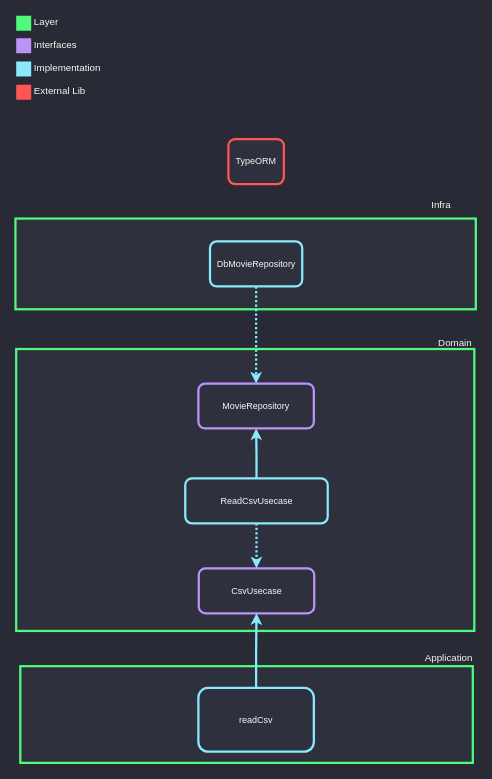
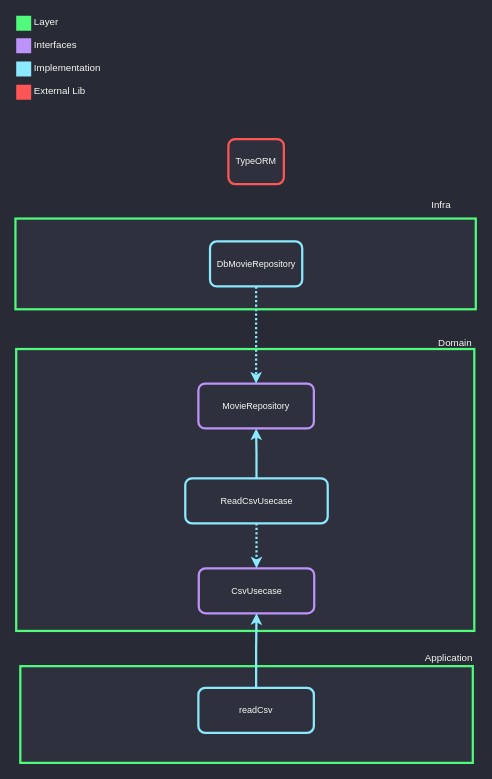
  <mxCell id="0" />
  <mxCell id="1" parent="0" />
  <mxCell id="2" style="edgeStyle=orthogonalEdgeStyle;rounded=0;orthogonalLoop=1;jettySize=auto;html=1;exitX=0;exitY=0.5;exitDx=0;exitDy=0;entryX=1;entryY=0.5;entryDx=0;entryDy=0;fontSize=13;fontColor=#F8F8F2;strokeWidth=2;strokeColor=#BD93F9;" parent="1" source="3" target="4" edge="1"><mxGeometry relative="1" as="geometry" /></mxCell>
  <mxCell id="3" value="FacebookAuthentication" style="rounded=1;whiteSpace=wrap;html=1;strokeColor=#BD93F9;fillColor=#2E303D;strokeWidth=3;fontColor=#F8F8F2;" parent="1" vertex="1"><mxGeometry x="356.5" y="584.5" width="154" height="60" as="geometry" /></mxCell>
  <mxCell id="4" value="AccessToken" style="rounded=1;whiteSpace=wrap;html=1;strokeColor=#FF79C6;fillColor=#2E303D;strokeWidth=3;fontColor=#F8F8F2;" parent="1" vertex="1"><mxGeometry x="211" y="584.5" width="104" height="60" as="geometry" /></mxCell>
  <mxCell id="5" value="UserAccount" style="rounded=1;whiteSpace=wrap;html=1;strokeColor=#FF79C6;fillColor=#2E303D;strokeWidth=3;fontColor=#F8F8F2;" parent="1" vertex="1"><mxGeometry x="65.5" y="584.5" width="104" height="60" as="geometry" /></mxCell>
  <mxCell id="6" value="" style="rounded=0;whiteSpace=wrap;html=1;strokeColor=none;strokeWidth=3;fillColor=#BD93F9;fontSize=13;fontColor=#F8F8F2;align=right;" parent="1" vertex="1"><mxGeometry x="21" y="50.5" width="20" height="20" as="geometry" /></mxCell>
  <mxCell id="7" value="Interfaces" style="text;html=1;resizable=0;points=[];autosize=1;align=left;verticalAlign=middle;spacingTop=-4;fontSize=13;fontColor=#F8F8F2;" parent="1" vertex="1"><mxGeometry x="43" y="49.5" width="75" height="22" as="geometry" /></mxCell>
  <mxCell id="8" value="" style="rounded=0;whiteSpace=wrap;html=1;strokeColor=none;strokeWidth=3;fillColor=#8BE9FD;fontSize=13;fontColor=#F8F8F2;align=right;" parent="1" vertex="1"><mxGeometry x="21" y="81.5" width="20" height="20" as="geometry" /></mxCell>
  <mxCell id="9" value="Implementation" style="text;html=1;resizable=0;points=[];autosize=1;align=left;verticalAlign=middle;spacingTop=-4;fontSize=13;fontColor=#F8F8F2;" parent="1" vertex="1"><mxGeometry x="43" y="83.5" width="99" height="16" as="geometry" /></mxCell>
  <mxCell id="10" value="" style="rounded=0;whiteSpace=wrap;html=1;strokeColor=none;strokeWidth=3;fillColor=#50FA7B;fontSize=13;fontColor=#F8F8F2;align=right;" parent="1" vertex="1"><mxGeometry x="21" y="20.5" width="20" height="20" as="geometry" /></mxCell>
  <mxCell id="11" value="Layer" style="text;html=1;resizable=0;points=[];autosize=1;align=left;verticalAlign=middle;spacingTop=-4;fontSize=13;fontColor=#F8F8F2;" parent="1" vertex="1"><mxGeometry x="43" y="22.5" width="43" height="16" as="geometry" /></mxCell>
  <mxCell id="12" value="" style="rounded=0;whiteSpace=wrap;html=1;strokeColor=#50FA7B;strokeWidth=3;fillColor=#2E303D;fontColor=#F8F8F2;" parent="1" vertex="1"><mxGeometry x="21" y="465" width="611" height="376" as="geometry" /></mxCell>
  <mxCell id="13" style="edgeStyle=orthogonalEdgeStyle;rounded=0;orthogonalLoop=1;jettySize=auto;html=1;exitX=0.5;exitY=0;exitDx=0;exitDy=0;entryX=0.5;entryY=1;entryDx=0;entryDy=0;strokeColor=#8BE9FD;strokeWidth=3;" parent="1" source="14" target="22" edge="1"><mxGeometry relative="1" as="geometry" /></mxCell>
  <mxCell id="14" value="ReadCsvUsecase" style="rounded=1;whiteSpace=wrap;html=1;strokeColor=#8BE9FD;fillColor=#2E303D;strokeWidth=3;fontColor=#F8F8F2;" parent="1" vertex="1"><mxGeometry x="246.5" y="637.5" width="190" height="60" as="geometry" /></mxCell>
  <mxCell id="15" value="" style="rounded=0;whiteSpace=wrap;html=1;strokeColor=none;strokeWidth=3;fillColor=#FF5555;fontSize=13;fontColor=#F8F8F2;align=right;" parent="1" vertex="1"><mxGeometry x="21" y="112.5" width="20" height="20" as="geometry" /></mxCell>
  <mxCell id="16" value="External Lib" style="text;html=1;resizable=0;points=[];autosize=1;align=left;verticalAlign=middle;spacingTop=-4;fontSize=13;fontColor=#F8F8F2;" parent="1" vertex="1"><mxGeometry x="43" y="114.5" width="79" height="16" as="geometry" /></mxCell>
  <mxCell id="17" value="CsvUsecase" style="rounded=1;whiteSpace=wrap;html=1;strokeColor=#BD93F9;fillColor=#2E303D;strokeWidth=3;fontColor=#F8F8F2;" parent="1" vertex="1"><mxGeometry x="264.5" y="757.5" width="154" height="60" as="geometry" /></mxCell>
  <mxCell id="18" style="edgeStyle=orthogonalEdgeStyle;rounded=0;orthogonalLoop=1;jettySize=auto;html=1;exitX=0.5;exitY=1;exitDx=0;exitDy=0;entryX=0.5;entryY=0;entryDx=0;entryDy=0;strokeWidth=3;strokeColor=#8BE9FD;dashed=1;dashPattern=1 1;" parent="1" source="14" target="17" edge="1"><mxGeometry relative="1" as="geometry" /></mxCell>
  <mxCell id="19" value="Domain" style="text;html=1;resizable=0;points=[];autosize=1;align=right;verticalAlign=bottom;spacingTop=-4;fontColor=#F8F8F2;fontSize=13;" parent="1" vertex="1"><mxGeometry x="576" y="451" width="54" height="16" as="geometry" /></mxCell>
  <mxCell id="20" style="edgeStyle=orthogonalEdgeStyle;rounded=0;orthogonalLoop=1;jettySize=auto;html=1;exitX=0;exitY=0.5;exitDx=0;exitDy=0;entryX=1;entryY=0.5;entryDx=0;entryDy=0;fontSize=13;fontColor=#F8F8F2;strokeWidth=2;strokeColor=#BD93F9;" parent="1" edge="1"><mxGeometry relative="1" as="geometry"><mxPoint x="313" y="326" as="targetPoint" /></mxGeometry></mxCell>
  <mxCell id="21" style="edgeStyle=orthogonalEdgeStyle;rounded=0;orthogonalLoop=1;jettySize=auto;html=1;exitX=1;exitY=0.5;exitDx=0;exitDy=0;entryX=0;entryY=0.5;entryDx=0;entryDy=0;strokeColor=#BD93F9;strokeWidth=2;fontSize=13;fontColor=#F8F8F2;" parent="1" edge="1"><mxGeometry relative="1" as="geometry"><mxPoint x="509" y="326" as="sourcePoint" /></mxGeometry></mxCell>
  <mxCell id="22" value="MovieRepository" style="rounded=1;whiteSpace=wrap;html=1;strokeColor=#BD93F9;fillColor=#2E303D;strokeWidth=3;fontColor=#F8F8F2;" parent="1" vertex="1"><mxGeometry x="264" y="511" width="154" height="60" as="geometry" /></mxCell>
  <mxCell id="23" value="" style="rounded=0;whiteSpace=wrap;html=1;strokeColor=#50FA7B;strokeWidth=3;fillColor=#2E303D;fontColor=#F8F8F2;" parent="1" vertex="1"><mxGeometry x="20" y="291" width="614" height="121" as="geometry" /></mxCell>
  <mxCell id="24" value="Infra" style="text;html=1;resizable=0;points=[];autosize=1;align=right;verticalAlign=bottom;spacingTop=-4;fontColor=#F8F8F2;fontSize=13;" parent="1" vertex="1"><mxGeometry x="566" y="266.5" width="36" height="16" as="geometry" /></mxCell>
  <mxCell id="25" style="edgeStyle=orthogonalEdgeStyle;rounded=0;orthogonalLoop=1;jettySize=auto;html=1;exitX=0.5;exitY=1;exitDx=0;exitDy=0;entryX=0.5;entryY=0;entryDx=0;entryDy=0;strokeColor=#8BE9FD;strokeWidth=3;dashed=1;dashPattern=1 1;" parent="1" source="26" target="22" edge="1"><mxGeometry relative="1" as="geometry" /></mxCell>
  <mxCell id="26" value="DbMovieRepository" style="rounded=1;whiteSpace=wrap;html=1;strokeColor=#8BE9FD;fillColor=#2E303D;strokeWidth=3;fontColor=#F8F8F2;" parent="1" vertex="1"><mxGeometry x="279.5" y="321.5" width="123" height="60" as="geometry" /></mxCell>
  <mxCell id="27" value="TypeORM" style="rounded=1;whiteSpace=wrap;html=1;strokeColor=#FF5555;fillColor=#2E303D;strokeWidth=3;fontColor=#F8F8F2;" parent="1" vertex="1"><mxGeometry x="304" y="185" width="74" height="60" as="geometry" /></mxCell>
  <mxCell id="28" value="" style="rounded=0;whiteSpace=wrap;html=1;strokeColor=#50FA7B;strokeWidth=3;fillColor=#2E303D;fontColor=#F8F8F2;" parent="1" vertex="1"><mxGeometry x="26.5" y="888" width="603.5" height="129" as="geometry" /></mxCell>
  <mxCell id="29" value="Application" style="text;html=1;resizable=0;points=[];autosize=1;align=right;verticalAlign=bottom;spacingTop=-4;fontColor=#F8F8F2;fontSize=13;" parent="1" vertex="1"><mxGeometry x="557.5" y="871" width="73" height="16" as="geometry" /></mxCell>
  <mxCell id="30" style="edgeStyle=orthogonalEdgeStyle;rounded=0;orthogonalLoop=1;jettySize=auto;html=1;exitX=0.5;exitY=0;exitDx=0;exitDy=0;strokeColor=#8BE9FD;strokeWidth=3;entryX=0.5;entryY=1;entryDx=0;entryDy=0;" parent="1" source="31" target="17" edge="1"><mxGeometry relative="1" as="geometry"><mxPoint x="344" y="824" as="targetPoint" /></mxGeometry></mxCell>
- <mxCell id="31" value="readCsv" style="rounded=1;whiteSpace=wrap;html=1;strokeColor=#8BE9FD;fillColor=#2E303D;strokeWidth=3;fontColor=#F8F8F2;" parent="1" vertex="1"><mxGeometry x="264" y="917" width="154" height="85" as="geometry" /></mxCell>
+ <mxCell id="31" value="readCsv" style="rounded=1;whiteSpace=wrap;html=1;strokeColor=#8BE9FD;fillColor=#2E303D;strokeWidth=3;fontColor=#F8F8F2;" parent="1" vertex="1"><mxGeometry x="264" y="917" width="154" height="60" as="geometry" /></mxCell>
